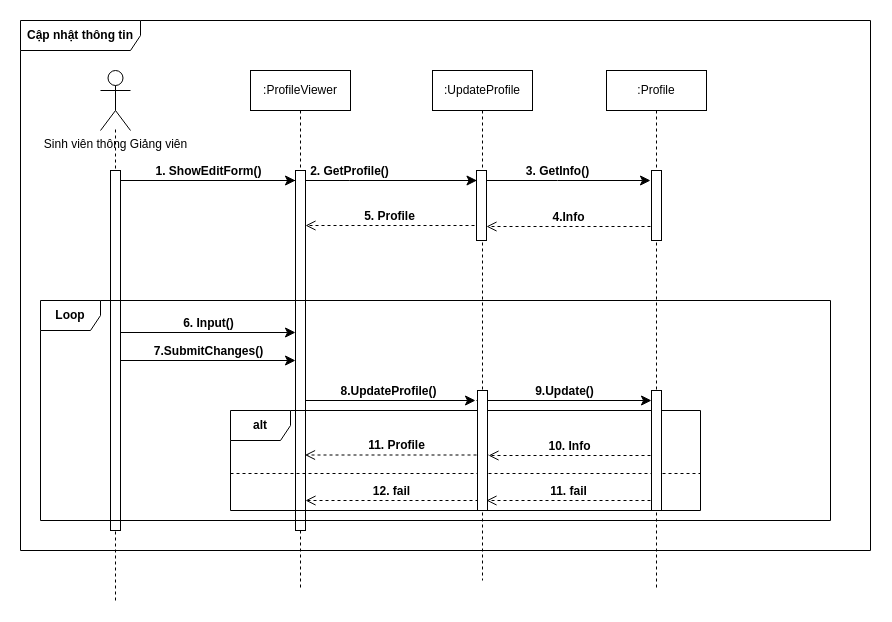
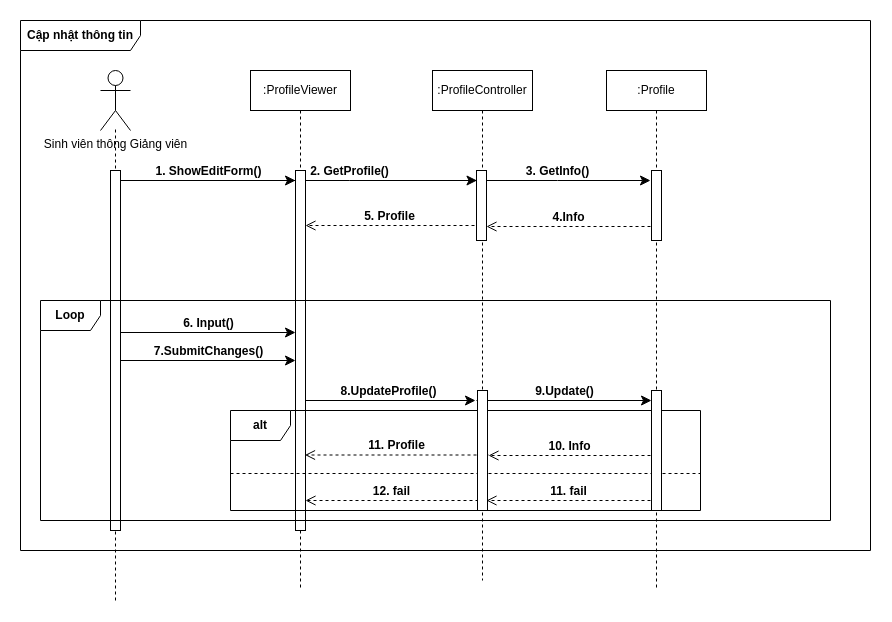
  <mxCell id="0" />
  <mxCell id="1" parent="0" />
  <mxCell id="2" value="8.UpdateProfile()" style="edgeStyle=elbowEdgeStyle;elbow=vertical;endArrow=classic;html=1;curved=0;rounded=0;endSize=8;startSize=8;spacingTop=-19;fontStyle=1;fontSize=12;" edge="1" parent="1"><mxGeometry width="50" height="50" relative="1" as="geometry"><mxPoint x="300" y="400" as="sourcePoint" /><mxPoint x="475" y="400" as="targetPoint" /></mxGeometry></mxCell>
  <mxCell id="3" value="" style="html=1;verticalAlign=bottom;labelBackgroundColor=none;endArrow=none;endFill=1;dashed=1;rounded=0;startFill=0;" edge="1" parent="1"><mxGeometry width="160" relative="1" as="geometry"><mxPoint x="115" y="129" as="sourcePoint" /><mxPoint x="115" y="600" as="targetPoint" /></mxGeometry></mxCell>
  <mxCell id="4" value=":ProfileViewer" style="shape=umlLifeline;perimeter=lifelinePerimeter;whiteSpace=wrap;html=1;container=0;dropTarget=0;collapsible=0;recursiveResize=0;outlineConnect=0;portConstraint=eastwest;newEdgeStyle={&quot;edgeStyle&quot;:&quot;elbowEdgeStyle&quot;,&quot;elbow&quot;:&quot;vertical&quot;,&quot;curved&quot;:0,&quot;rounded&quot;:0};" vertex="1" parent="1"><mxGeometry x="250" y="70" width="100" height="520" as="geometry" /></mxCell>
  <mxCell id="5" value="&lt;b&gt;Cập nhật thông tin&lt;/b&gt;" style="shape=umlFrame;whiteSpace=wrap;html=1;pointerEvents=0;width=120;height=30;" vertex="1" parent="1"><mxGeometry x="20" y="20" width="850" height="530" as="geometry" /></mxCell>
  <mxCell id="6" value="Sinh viên thông Giảng viên" style="shape=umlActor;verticalLabelPosition=bottom;verticalAlign=top;html=1;" vertex="1" parent="1"><mxGeometry x="100" y="70" width="30" height="60" as="geometry" /></mxCell>
  <mxCell id="7" value=":Profile" style="shape=umlLifeline;perimeter=lifelinePerimeter;whiteSpace=wrap;html=1;container=0;dropTarget=0;collapsible=0;recursiveResize=0;outlineConnect=0;portConstraint=eastwest;newEdgeStyle={&quot;edgeStyle&quot;:&quot;elbowEdgeStyle&quot;,&quot;elbow&quot;:&quot;vertical&quot;,&quot;curved&quot;:0,&quot;rounded&quot;:0};" vertex="1" parent="1"><mxGeometry x="606" y="70" width="100" height="520" as="geometry" /></mxCell>
  <mxCell id="8" value="" style="html=1;points=[[0,0,0,0,5],[0,1,0,0,-5],[1,0,0,0,5],[1,1,0,0,-5]];perimeter=orthogonalPerimeter;outlineConnect=0;targetShapes=umlLifeline;portConstraint=eastwest;newEdgeStyle={&quot;curved&quot;:0,&quot;rounded&quot;:0};" vertex="1" parent="7"><mxGeometry x="45" y="100" width="10" height="70" as="geometry" /></mxCell>
  <mxCell id="9" value="1. ShowEditForm()" style="edgeStyle=elbowEdgeStyle;elbow=vertical;endArrow=classic;html=1;curved=0;rounded=0;endSize=8;startSize=8;spacingTop=-19;fontStyle=1;fontSize=12;" edge="1" parent="1" target="14"><mxGeometry width="50" height="50" relative="1" as="geometry"><mxPoint x="120" y="180" as="sourcePoint" /><mxPoint x="360" y="180" as="targetPoint" /></mxGeometry></mxCell>
  <mxCell id="10" value="2. GetProfile()" style="edgeStyle=elbowEdgeStyle;elbow=vertical;endArrow=classic;html=1;curved=0;rounded=0;endSize=8;startSize=8;spacingTop=-19;fontStyle=1;fontSize=12;" edge="1" parent="1"><mxGeometry width="50" height="50" relative="1" as="geometry"><mxPoint x="222" y="180" as="sourcePoint" /><mxPoint x="476.5" y="180" as="targetPoint" /></mxGeometry></mxCell>
  <mxCell id="11" value="3. GetInfo()" style="edgeStyle=elbowEdgeStyle;elbow=vertical;endArrow=classic;html=1;curved=0;rounded=0;endSize=8;startSize=8;spacingTop=-19;fontStyle=1;fontSize=12;" edge="1" parent="1"><mxGeometry width="50" height="50" relative="1" as="geometry"><mxPoint x="464" y="180" as="sourcePoint" /><mxPoint x="650" y="180" as="targetPoint" /></mxGeometry></mxCell>
  <mxCell id="12" value="5. Profile" style="edgeStyle=elbowEdgeStyle;elbow=vertical;endArrow=open;html=1;curved=0;rounded=0;endSize=8;startSize=8;spacingTop=-19;fontStyle=1;fontSize=12;dashed=1;endFill=0;" edge="1" parent="1" target="14"><mxGeometry x="0.005" width="50" height="50" relative="1" as="geometry"><mxPoint x="474" y="225" as="sourcePoint" /><mxPoint x="301" y="225" as="targetPoint" /><mxPoint as="offset" /></mxGeometry></mxCell>
  <mxCell id="13" value="" style="html=1;points=[[0,0,0,0,5],[0,1,0,0,-5],[1,0,0,0,5],[1,1,0,0,-5]];perimeter=orthogonalPerimeter;outlineConnect=0;targetShapes=umlLifeline;portConstraint=eastwest;newEdgeStyle={&quot;curved&quot;:0,&quot;rounded&quot;:0};" vertex="1" parent="1"><mxGeometry y="170" width="10" height="360" as="geometry" x="110" /></mxCell>
  <mxCell id="14" value="" style="html=1;points=[[0,0,0,0,5],[0,1,0,0,-5],[1,0,0,0,5],[1,1,0,0,-5]];perimeter=orthogonalPerimeter;outlineConnect=0;targetShapes=umlLifeline;portConstraint=eastwest;newEdgeStyle={&quot;curved&quot;:0,&quot;rounded&quot;:0};" vertex="1" parent="1"><mxGeometry x="295" y="170" width="10" height="360" as="geometry" /></mxCell>
  <mxCell id="15" value="4.Info" style="edgeStyle=elbowEdgeStyle;elbow=vertical;endArrow=open;html=1;curved=0;rounded=0;endSize=8;startSize=8;spacingTop=-19;fontStyle=1;fontSize=12;dashed=1;endFill=0;" edge="1" parent="1"><mxGeometry x="0.005" width="50" height="50" relative="1" as="geometry"><mxPoint x="650" y="226" as="sourcePoint" /><mxPoint x="486" y="226" as="targetPoint" /><mxPoint as="offset" /></mxGeometry></mxCell>
  <mxCell id="16" value="&lt;b&gt;Loop&lt;/b&gt;" style="shape=umlFrame;whiteSpace=wrap;html=1;pointerEvents=0;" vertex="1" parent="1"><mxGeometry x="40" y="300" width="790" height="220" as="geometry" /></mxCell>
  <mxCell id="17" value="6. Input()" style="edgeStyle=elbowEdgeStyle;elbow=vertical;endArrow=classic;html=1;curved=0;rounded=0;endSize=8;startSize=8;spacingTop=-19;fontStyle=1;fontSize=12;" edge="1" parent="1"><mxGeometry width="50" height="50" relative="1" as="geometry"><mxPoint x="120" y="332" as="sourcePoint" /><mxPoint x="295" y="332" as="targetPoint" /></mxGeometry></mxCell>
  <mxCell id="18" value="7.SubmitChanges()" style="edgeStyle=elbowEdgeStyle;elbow=vertical;endArrow=classic;html=1;curved=0;rounded=0;endSize=8;startSize=8;spacingTop=-19;fontStyle=1;fontSize=12;" edge="1" parent="1"><mxGeometry width="50" height="50" relative="1" as="geometry"><mxPoint x="120" y="360" as="sourcePoint" /><mxPoint x="295" y="360" as="targetPoint" /></mxGeometry></mxCell>
  <mxCell id="19" value="9.Update()" style="edgeStyle=elbowEdgeStyle;elbow=vertical;endArrow=classic;html=1;curved=0;rounded=0;endSize=8;startSize=8;spacingTop=-19;fontStyle=1;fontSize=12;" edge="1" parent="1"><mxGeometry width="50" height="50" relative="1" as="geometry"><mxPoint x="476" y="400" as="sourcePoint" /><mxPoint x="651" y="400" as="targetPoint" /></mxGeometry></mxCell>
  <mxCell id="20" value="&lt;b&gt;alt&lt;/b&gt;" style="shape=umlFrame;whiteSpace=wrap;html=1;pointerEvents=0;" vertex="1" parent="1"><mxGeometry x="230" y="410" width="470" height="100" as="geometry" /></mxCell>
  <mxCell id="21" value="10. Info" style="elbow=vertical;endArrow=open;html=1;rounded=0;endSize=8;startSize=8;spacingTop=-19;fontStyle=1;fontSize=12;dashed=1;endFill=0;" edge="1" parent="1"><mxGeometry x="0.005" width="50" height="50" relative="1" as="geometry"><mxPoint x="650" y="455" as="sourcePoint" /><mxPoint x="488" y="455" as="targetPoint" /><mxPoint as="offset" /></mxGeometry></mxCell>
  <mxCell id="22" value="11. Profile" style="elbow=vertical;endArrow=open;html=1;rounded=0;endSize=8;startSize=8;spacingTop=-19;fontStyle=1;fontSize=12;dashed=1;endFill=0;" edge="1" parent="1"><mxGeometry x="0.005" width="50" height="50" relative="1" as="geometry"><mxPoint x="488" y="454.5" as="sourcePoint" /><mxPoint x="304.5" y="454.5" as="targetPoint" /><mxPoint as="offset" /></mxGeometry></mxCell>
  <mxCell id="23" value="" style="line;strokeWidth=1;html=1;dashed=1;" vertex="1" parent="1"><mxGeometry x="230" y="468" width="470" height="10" as="geometry" /></mxCell>
  <mxCell id="24" value="11. fail" style="elbow=vertical;endArrow=open;html=1;rounded=0;endSize=8;startSize=8;spacingTop=-19;fontStyle=1;fontSize=12;dashed=1;endFill=0;" edge="1" parent="1"><mxGeometry x="0.005" width="50" height="50" relative="1" as="geometry"><mxPoint x="650" y="500" as="sourcePoint" /><mxPoint x="486" y="500" as="targetPoint" /><mxPoint as="offset" /></mxGeometry></mxCell>
  <mxCell id="25" value="12. fail" style="elbow=vertical;endArrow=open;html=1;rounded=0;endSize=8;startSize=8;spacingTop=-19;fontStyle=1;fontSize=12;dashed=1;endFill=0;" edge="1" parent="1"><mxGeometry x="0.005" width="50" height="50" relative="1" as="geometry"><mxPoint x="478" y="500" as="sourcePoint" /><mxPoint x="305" y="500" as="targetPoint" /><mxPoint as="offset" /></mxGeometry></mxCell>
- <mxCell id="26" value=":UpdateProfile" style="shape=umlLifeline;perimeter=lifelinePerimeter;whiteSpace=wrap;html=1;container=0;dropTarget=0;collapsible=0;recursiveResize=0;outlineConnect=0;portConstraint=eastwest;newEdgeStyle={&quot;edgeStyle&quot;:&quot;elbowEdgeStyle&quot;,&quot;elbow&quot;:&quot;vertical&quot;,&quot;curved&quot;:0,&quot;rounded&quot;:0};" vertex="1" parent="1"><mxGeometry x="432" y="70" width="100" height="510" as="geometry" /></mxCell>
+ <mxCell id="26" value=":ProfileController" style="shape=umlLifeline;perimeter=lifelinePerimeter;whiteSpace=wrap;html=1;container=0;dropTarget=0;collapsible=0;recursiveResize=0;outlineConnect=0;portConstraint=eastwest;newEdgeStyle={&quot;edgeStyle&quot;:&quot;elbowEdgeStyle&quot;,&quot;elbow&quot;:&quot;vertical&quot;,&quot;curved&quot;:0,&quot;rounded&quot;:0};" vertex="1" parent="1"><mxGeometry x="432" y="70" width="100" height="510" as="geometry" /></mxCell>
  <mxCell id="27" value="&lt;span style=&quot;color: rgba(0, 0, 0, 0); font-family: monospace; font-size: 0px; text-align: start;&quot;&gt;%3CmxGraphModel%3E%3Croot%3E%3CmxCell%20id%3D%220%22%2F%3E%3CmxCell%20id%3D%221%22%20parent%3D%220%22%2F%3E%3CmxCell%20id%3D%222%22%20value%3D%22%3AProfileController%22%20style%3D%22shape%3DumlLifeline%3Bperimeter%3DlifelinePerimeter%3BwhiteSpace%3Dwrap%3Bhtml%3D1%3Bcontainer%3D0%3BdropTarget%3D0%3Bcollapsible%3D0%3BrecursiveResize%3D0%3BoutlineConnect%3D0%3BportConstraint%3Deastwest%3BnewEdgeStyle%3D%7B%26quot%3BedgeStyle%26quot%3B%3A%26quot%3BelbowEdgeStyle%26quot%3B%2C%26quot%3Belbow%26quot%3B%3A%26quot%3Bvertical%26quot%3B%2C%26quot%3Bcurved%26quot%3B%3A0%2C%26quot%3Brounded%26quot%3B%3A0%7D%3B%22%20vertex%3D%221%22%20parent%3D%221%22%3E%3CmxGeometry%20x%3D%22322%22%20y%3D%2230%22%20width%3D%22100%22%20height%3D%22510%22%20as%3D%22geometry%22%2F%3E%3C%2FmxCell%3E%3CmxCell%20id%3D%223%22%20value%3D%22%22%20style%3D%22html%3D1%3Bpoints%3D%5B%5B0%2C0%2C0%2C0%2C5%5D%2C%5B0%2C1%2C0%2C0%2C-5%5D%2C%5B1%2C0%2C0%2C0%2C5%5D%2C%5B1%2C1%2C0%2C0%2C-5%5D%5D%3Bperimeter%3DorthogonalPerimeter%3BoutlineConnect%3D0%3BtargetShapes%3DumlLifeline%3BportConstraint%3Deastwest%3BnewEdgeStyle%3D%7B%26quot%3Bcurved%26quot%3B%3A0%2C%26quot%3Brounded%26quot%3B%3A0%7D%3B%22%20vertex%3D%221%22%20parent%3D%222%22%3E%3CmxGeometry%20x%3D%2244%22%20y%3D%22100%22%20width%3D%2210%22%20height%3D%2270%22%20as%3D%22geometry%22%2F%3E%3C%2FmxCell%3E%3CmxCell%20id%3D%224%22%20value%3D%22%22%20style%3D%22html%3D1%3Bpoints%3D%5B%5B0%2C0%2C0%2C0%2C5%5D%2C%5B0%2C1%2C0%2C0%2C-5%5D%2C%5B1%2C0%2C0%2C0%2C5%5D%2C%5B1%2C1%2C0%2C0%2C-5%5D%5D%3Bperimeter%3DorthogonalPerimeter%3BoutlineConnect%3D0%3BtargetShapes%3DumlLifeline%3BportConstraint%3Deastwest%3BnewEdgeStyle%3D%7B%26quot%3Bcurved%26quot%3B%3A0%2C%26quot%3Brounded%26quot%3B%3A0%7D%3B%22%20vertex%3D%221%22%20parent%3D%222%22%3E%3CmxGeometry%20x%3D%2245%22%20y%3D%22320%22%20width%3D%2210%22%20height%3D%22120%22%20as%3D%22geometry%22%2F%3E%3C%2FmxCell%3E%3C%2Froot%3E%3C%2FmxGraphModel%3E&lt;/span&gt;" style="html=1;points=[[0,0,0,0,5],[0,1,0,0,-5],[1,0,0,0,5],[1,1,0,0,-5]];perimeter=orthogonalPerimeter;outlineConnect=0;targetShapes=umlLifeline;portConstraint=eastwest;newEdgeStyle={&quot;curved&quot;:0,&quot;rounded&quot;:0};" vertex="1" parent="26"><mxGeometry x="44" y="100" width="10" height="70" as="geometry" /></mxCell>
  <mxCell id="28" value="&lt;span style=&quot;color: rgba(0, 0, 0, 0); font-family: monospace; font-size: 0px; text-align: start;&quot;&gt;%3CmxGraphModel%3E%3Croot%3E%3CmxCell%20id%3D%220%22%2F%3E%3CmxCell%20id%3D%221%22%20parent%3D%220%22%2F%3E%3CmxCell%20id%3D%222%22%20value%3D%22%3AProfileController%22%20style%3D%22shape%3DumlLifeline%3Bperimeter%3DlifelinePerimeter%3BwhiteSpace%3Dwrap%3Bhtml%3D1%3Bcontainer%3D0%3BdropTarget%3D0%3Bcollapsible%3D0%3BrecursiveResize%3D0%3BoutlineConnect%3D0%3BportConstraint%3Deastwest%3BnewEdgeStyle%3D%7B%26quot%3BedgeStyle%26quot%3B%3A%26quot%3BelbowEdgeStyle%26quot%3B%2C%26quot%3Belbow%26quot%3B%3A%26quot%3Bvertical%26quot%3B%2C%26quot%3Bcurved%26quot%3B%3A0%2C%26quot%3Brounded%26quot%3B%3A0%7D%3B%22%20vertex%3D%221%22%20parent%3D%221%22%3E%3CmxGeometry%20x%3D%22322%22%20y%3D%2230%22%20width%3D%22100%22%20height%3D%22510%22%20as%3D%22geometry%22%2F%3E%3C%2FmxCell%3E%3CmxCell%20id%3D%223%22%20value%3D%22%22%20style%3D%22html%3D1%3Bpoints%3D%5B%5B0%2C0%2C0%2C0%2C5%5D%2C%5B0%2C1%2C0%2C0%2C-5%5D%2C%5B1%2C0%2C0%2C0%2C5%5D%2C%5B1%2C1%2C0%2C0%2C-5%5D%5D%3Bperimeter%3DorthogonalPerimeter%3BoutlineConnect%3D0%3BtargetShapes%3DumlLifeline%3BportConstraint%3Deastwest%3BnewEdgeStyle%3D%7B%26quot%3Bcurved%26quot%3B%3A0%2C%26quot%3Brounded%26quot%3B%3A0%7D%3B%22%20vertex%3D%221%22%20parent%3D%222%22%3E%3CmxGeometry%20x%3D%2244%22%20y%3D%22100%22%20width%3D%2210%22%20height%3D%2270%22%20as%3D%22geometry%22%2F%3E%3C%2FmxCell%3E%3CmxCell%20id%3D%224%22%20value%3D%22%22%20style%3D%22html%3D1%3Bpoints%3D%5B%5B0%2C0%2C0%2C0%2C5%5D%2C%5B0%2C1%2C0%2C0%2C-5%5D%2C%5B1%2C0%2C0%2C0%2C5%5D%2C%5B1%2C1%2C0%2C0%2C-5%5D%5D%3Bperimeter%3DorthogonalPerimeter%3BoutlineConnect%3D0%3BtargetShapes%3DumlLifeline%3BportConstraint%3Deastwest%3BnewEdgeStyle%3D%7B%26quot%3Bcurved%26quot%3B%3A0%2C%26quot%3Brounded%26quot%3B%3A0%7D%3B%22%20vertex%3D%221%22%20parent%3D%222%22%3E%3CmxGeometry%20x%3D%2245%22%20y%3D%22320%22%20width%3D%2210%22%20height%3D%22120%22%20as%3D%22geometry%22%2F%3E%3C%2FmxCell%3E%3C%2Froot%3E%3C%2FmxGraphModel%3E&lt;/span&gt;" style="html=1;points=[[0,0,0,0,5],[0,1,0,0,-5],[1,0,0,0,5],[1,1,0,0,-5]];perimeter=orthogonalPerimeter;outlineConnect=0;targetShapes=umlLifeline;portConstraint=eastwest;newEdgeStyle={&quot;curved&quot;:0,&quot;rounded&quot;:0};" vertex="1" parent="26"><mxGeometry x="45" y="320" width="10" height="120" as="geometry" /></mxCell>
  <mxCell id="29" value="&lt;span style=&quot;color: rgba(0, 0, 0, 0); font-family: monospace; font-size: 0px; text-align: start;&quot;&gt;%3CmxGraphModel%3E%3Croot%3E%3CmxCell%20id%3D%220%22%2F%3E%3CmxCell%20id%3D%221%22%20parent%3D%220%22%2F%3E%3CmxCell%20id%3D%222%22%20value%3D%22%3AProfileController%22%20style%3D%22shape%3DumlLifeline%3Bperimeter%3DlifelinePerimeter%3BwhiteSpace%3Dwrap%3Bhtml%3D1%3Bcontainer%3D0%3BdropTarget%3D0%3Bcollapsible%3D0%3BrecursiveResize%3D0%3BoutlineConnect%3D0%3BportConstraint%3Deastwest%3BnewEdgeStyle%3D%7B%26quot%3BedgeStyle%26quot%3B%3A%26quot%3BelbowEdgeStyle%26quot%3B%2C%26quot%3Belbow%26quot%3B%3A%26quot%3Bvertical%26quot%3B%2C%26quot%3Bcurved%26quot%3B%3A0%2C%26quot%3Brounded%26quot%3B%3A0%7D%3B%22%20vertex%3D%221%22%20parent%3D%221%22%3E%3CmxGeometry%20x%3D%22322%22%20y%3D%2230%22%20width%3D%22100%22%20height%3D%22510%22%20as%3D%22geometry%22%2F%3E%3C%2FmxCell%3E%3CmxCell%20id%3D%223%22%20value%3D%22%22%20style%3D%22html%3D1%3Bpoints%3D%5B%5B0%2C0%2C0%2C0%2C5%5D%2C%5B0%2C1%2C0%2C0%2C-5%5D%2C%5B1%2C0%2C0%2C0%2C5%5D%2C%5B1%2C1%2C0%2C0%2C-5%5D%5D%3Bperimeter%3DorthogonalPerimeter%3BoutlineConnect%3D0%3BtargetShapes%3DumlLifeline%3BportConstraint%3Deastwest%3BnewEdgeStyle%3D%7B%26quot%3Bcurved%26quot%3B%3A0%2C%26quot%3Brounded%26quot%3B%3A0%7D%3B%22%20vertex%3D%221%22%20parent%3D%222%22%3E%3CmxGeometry%20x%3D%2244%22%20y%3D%22100%22%20width%3D%2210%22%20height%3D%2270%22%20as%3D%22geometry%22%2F%3E%3C%2FmxCell%3E%3CmxCell%20id%3D%224%22%20value%3D%22%22%20style%3D%22html%3D1%3Bpoints%3D%5B%5B0%2C0%2C0%2C0%2C5%5D%2C%5B0%2C1%2C0%2C0%2C-5%5D%2C%5B1%2C0%2C0%2C0%2C5%5D%2C%5B1%2C1%2C0%2C0%2C-5%5D%5D%3Bperimeter%3DorthogonalPerimeter%3BoutlineConnect%3D0%3BtargetShapes%3DumlLifeline%3BportConstraint%3Deastwest%3BnewEdgeStyle%3D%7B%26quot%3Bcurved%26quot%3B%3A0%2C%26quot%3Brounded%26quot%3B%3A0%7D%3B%22%20vertex%3D%221%22%20parent%3D%222%22%3E%3CmxGeometry%20x%3D%2245%22%20y%3D%22320%22%20width%3D%2210%22%20height%3D%22120%22%20as%3D%22geometry%22%2F%3E%3C%2FmxCell%3E%3C%2Froot%3E%3C%2FmxGraphModel%3E&lt;/span&gt;" style="html=1;points=[[0,0,0,0,5],[0,1,0,0,-5],[1,0,0,0,5],[1,1,0,0,-5]];perimeter=orthogonalPerimeter;outlineConnect=0;targetShapes=umlLifeline;portConstraint=eastwest;newEdgeStyle={&quot;curved&quot;:0,&quot;rounded&quot;:0};" vertex="1" parent="1"><mxGeometry x="651" y="390" width="10" height="120" as="geometry" /></mxCell>
